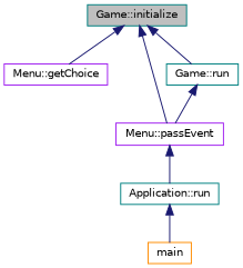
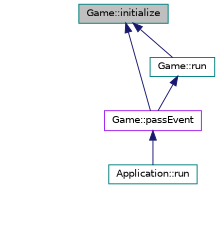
  digraph {
    rankdir=TB
    node [color=teal fillcolor=white fontname=Helvetica fontsize=10 shape=record style=filled]
    edge [color=midnightblue dir=back fontname=Helvetica fontsize=10 labelfontname=Helvetica labelfontsize=10 style=solid]
    n1 [fillcolor=grey75 fontcolor=black height=0.2 label="Game::initialize" width=0.4]
-   n2 [color=purple height=0.2 label="Menu::getChoice" width=0.4]
-   n3 [color=purple height=0.2 label="Menu::passEvent" width=0.4]
+   n3 [color=purple height=0.2 label="Game::passEvent" width=0.4]
    n4 [height=0.2 label="Game::run" width=0.4]
    n5 [height=0.2 label="Application::run" width=0.4]
-   n6 [color=darkorange height=0.2 label=main width=0.4]
-   n1 -> n2
    n1 -> n3
    n1 -> n4
    n3 -> n5
    n4 -> n3
-   n5 -> n6
  }
